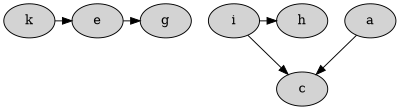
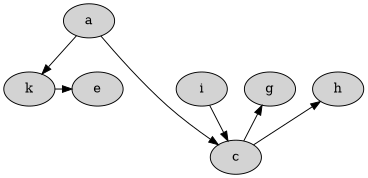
  digraph {
    node [color=black fillcolor=lightgray style=filled]
    n1 [label=e]
    n2 [label=k]
    n3 [label=g]
    n4 [label=h]
    n5 [label=i]
    n6 [label=c]
    n7 [label=a]
    subgraph sub_1 {
      rank=same
      n1
      n2
      n3
      n4
      n5
    }
    n2 -> n1
    n5 -> n6
-   n1 -> n3
-   n5 -> n4
+   n6 -> n3
+   n6 -> n4
+   n7 -> n2
    n7 -> n6
  }
